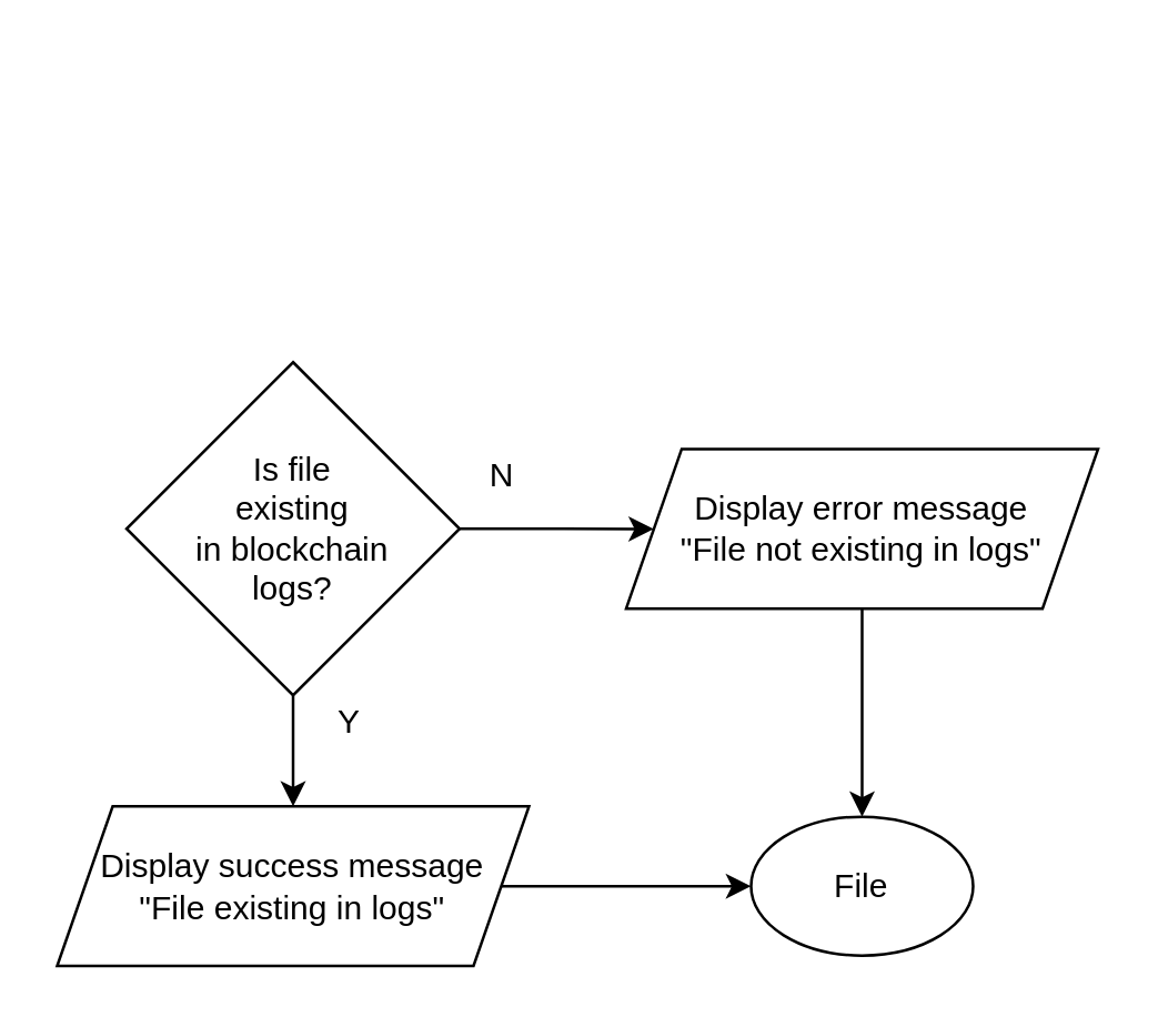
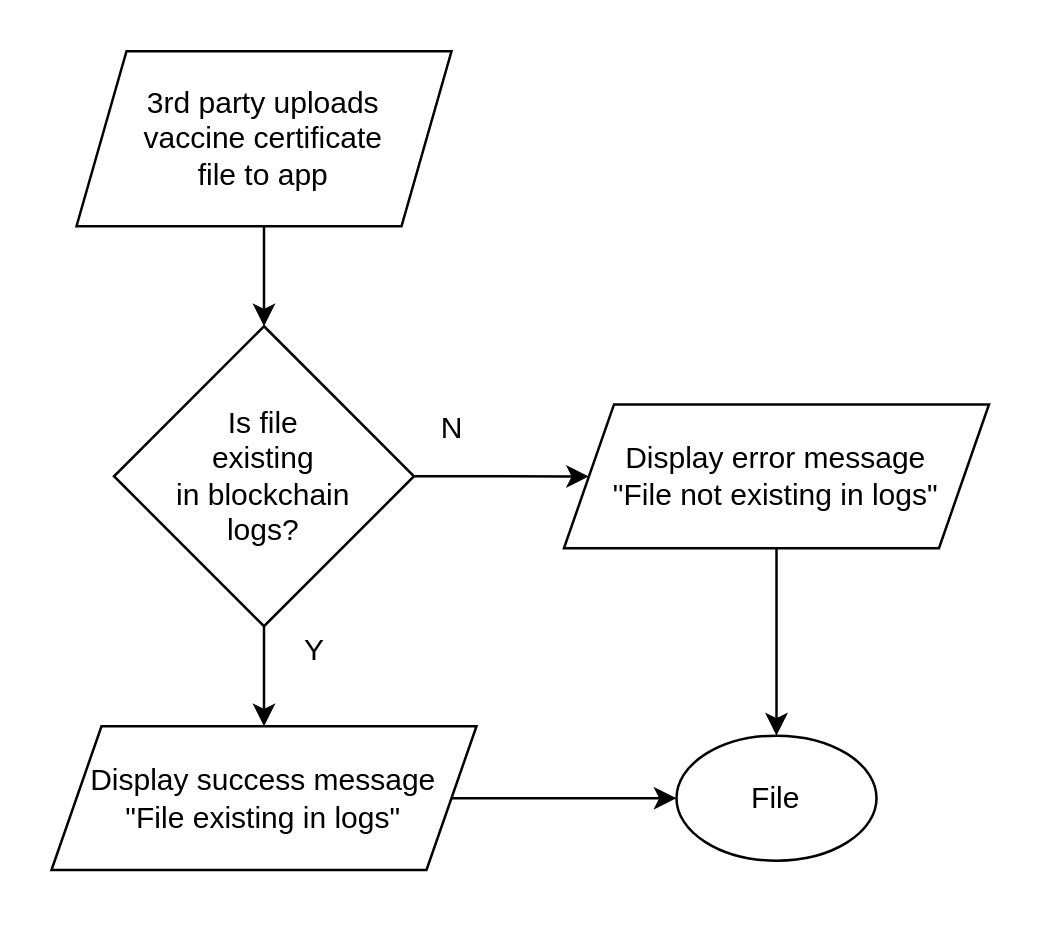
  <mxCell id="0" />
  <mxCell id="1" parent="0" />
+ <mxCell id="2" value="" style="edgeStyle=orthogonalEdgeStyle;rounded=0;orthogonalLoop=1;jettySize=auto;html=1;" edge="1" parent="1" source="3" target="6"><mxGeometry relative="1" as="geometry" /></mxCell>
+ <mxCell id="3" value="3rd party uploads&lt;br&gt;vaccine certificate&lt;br&gt;file to app" style="shape=parallelogram;perimeter=parallelogramPerimeter;whiteSpace=wrap;html=1;fixedSize=1;" vertex="1" parent="1"><mxGeometry x="30" y="20" width="150" height="70" as="geometry" /></mxCell>
  <mxCell id="4" value="" style="edgeStyle=orthogonalEdgeStyle;rounded=0;orthogonalLoop=1;jettySize=auto;html=1;" edge="1" parent="1" source="6" target="10"><mxGeometry relative="1" as="geometry" /></mxCell>
  <mxCell id="5" value="" style="edgeStyle=orthogonalEdgeStyle;rounded=0;orthogonalLoop=1;jettySize=auto;html=1;" edge="1" parent="1" source="6" target="8"><mxGeometry relative="1" as="geometry" /></mxCell>
  <mxCell id="6" value="Is file&lt;br&gt;existing&lt;br&gt;in blockchain&lt;br&gt;logs?" style="rhombus;whiteSpace=wrap;html=1;" vertex="1" parent="1"><mxGeometry x="45" y="130" width="120" height="120" as="geometry" /></mxCell>
  <mxCell id="7" value="" style="edgeStyle=orthogonalEdgeStyle;rounded=0;orthogonalLoop=1;jettySize=auto;html=1;" edge="1" parent="1" source="8" target="11"><mxGeometry relative="1" as="geometry" /></mxCell>
  <mxCell id="8" value="Display error message&lt;br&gt;&quot;File not existing in logs&quot;" style="shape=parallelogram;perimeter=parallelogramPerimeter;whiteSpace=wrap;html=1;fixedSize=1;" vertex="1" parent="1"><mxGeometry x="225" y="161.25" width="170" height="57.5" as="geometry" /></mxCell>
  <mxCell id="9" value="" style="edgeStyle=orthogonalEdgeStyle;rounded=0;orthogonalLoop=1;jettySize=auto;html=1;" edge="1" parent="1" source="10" target="11"><mxGeometry relative="1" as="geometry" /></mxCell>
  <mxCell id="10" value="Display success message&lt;br&gt;&quot;File existing in logs&quot;" style="shape=parallelogram;perimeter=parallelogramPerimeter;whiteSpace=wrap;html=1;fixedSize=1;" vertex="1" parent="1"><mxGeometry x="20" y="290" width="170" height="57.5" as="geometry" /></mxCell>
  <mxCell id="11" value="File" style="ellipse;whiteSpace=wrap;html=1;" vertex="1" parent="1"><mxGeometry x="270" y="293.75" width="80" height="50" as="geometry" /></mxCell>
  <mxCell id="12" value="N" style="text;html=1;align=center;verticalAlign=middle;resizable=0;points=[];autosize=1;strokeColor=none;fillColor=none;" vertex="1" parent="1"><mxGeometry x="170" y="161.25" width="20" height="20" as="geometry" /></mxCell>
  <mxCell id="13" value="Y" style="text;html=1;align=center;verticalAlign=middle;resizable=0;points=[];autosize=1;strokeColor=none;fillColor=none;" vertex="1" parent="1"><mxGeometry x="115" y="250" width="20" height="20" as="geometry" /></mxCell>
